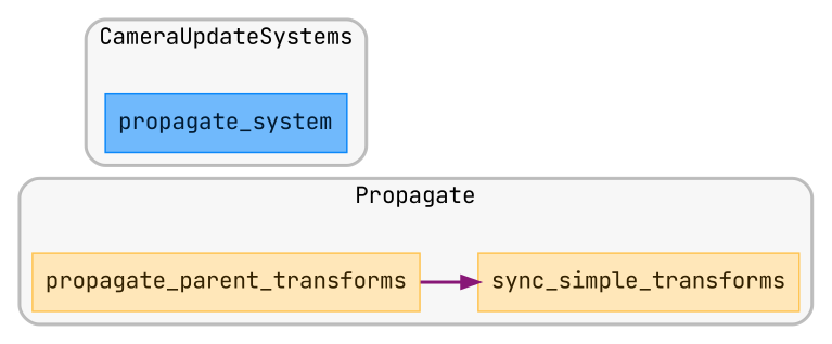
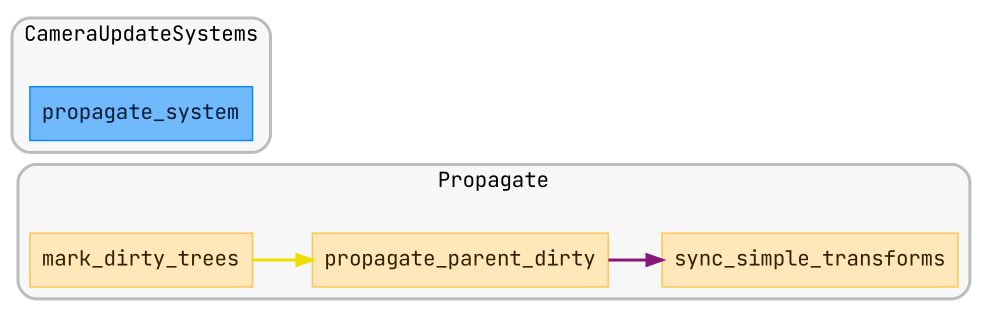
  digraph {
    bgcolor=white
    compound=true
    fontname="JetBrains Mono"
    nodesep=0.15
    rankdir=LR
    splines=spline
    node [fontname="JetBrains Mono" shape=box style=filled color="#ffc453" fillcolor="#ffe7b9" fontcolor="#322100" penwidth=1]
    edge [fontname="JetBrains Mono" penwidth=2]
    "set_marker_node_Set(SystemSetKey(2v1))" [shape=point style=invis color="" fillcolor="" fontcolor="" penwidth=""]
-   n3 [label=propagate_parent_transforms]
+   n2 [label=mark_dirty_trees]
+   n3 [label=propagate_parent_dirty]
    n4 [label=sync_simple_transforms]
    "set_marker_node_Set(SystemSetKey(6v1))" [shape=point style=invis color="" fillcolor="" fontcolor="" penwidth=""]
    n6 [color="#0c88f9" fillcolor="#70b9fc" fontcolor="#011a31" label=propagate_system]
    subgraph cluster_1 {
      color="#00000040"
      fillcolor="#00000008"
      fontcolor="#000000"
      label=Propagate
      penwidth=2
      style="rounded,filled"
      "set_marker_node_Set(SystemSetKey(2v1))"
+     n2
      n3
      n4
    }
    subgraph cluster_2 {
      color="#00000040"
      fillcolor="#00000008"
      fontcolor="#000000"
      label=CameraUpdateSystems
      penwidth=2
      style="rounded,filled"
      "set_marker_node_Set(SystemSetKey(6v1))"
      n6
    }
+   n2 -> n3 [color="#eede00"]
    n3 -> n4 [color="#881877"]
  }
